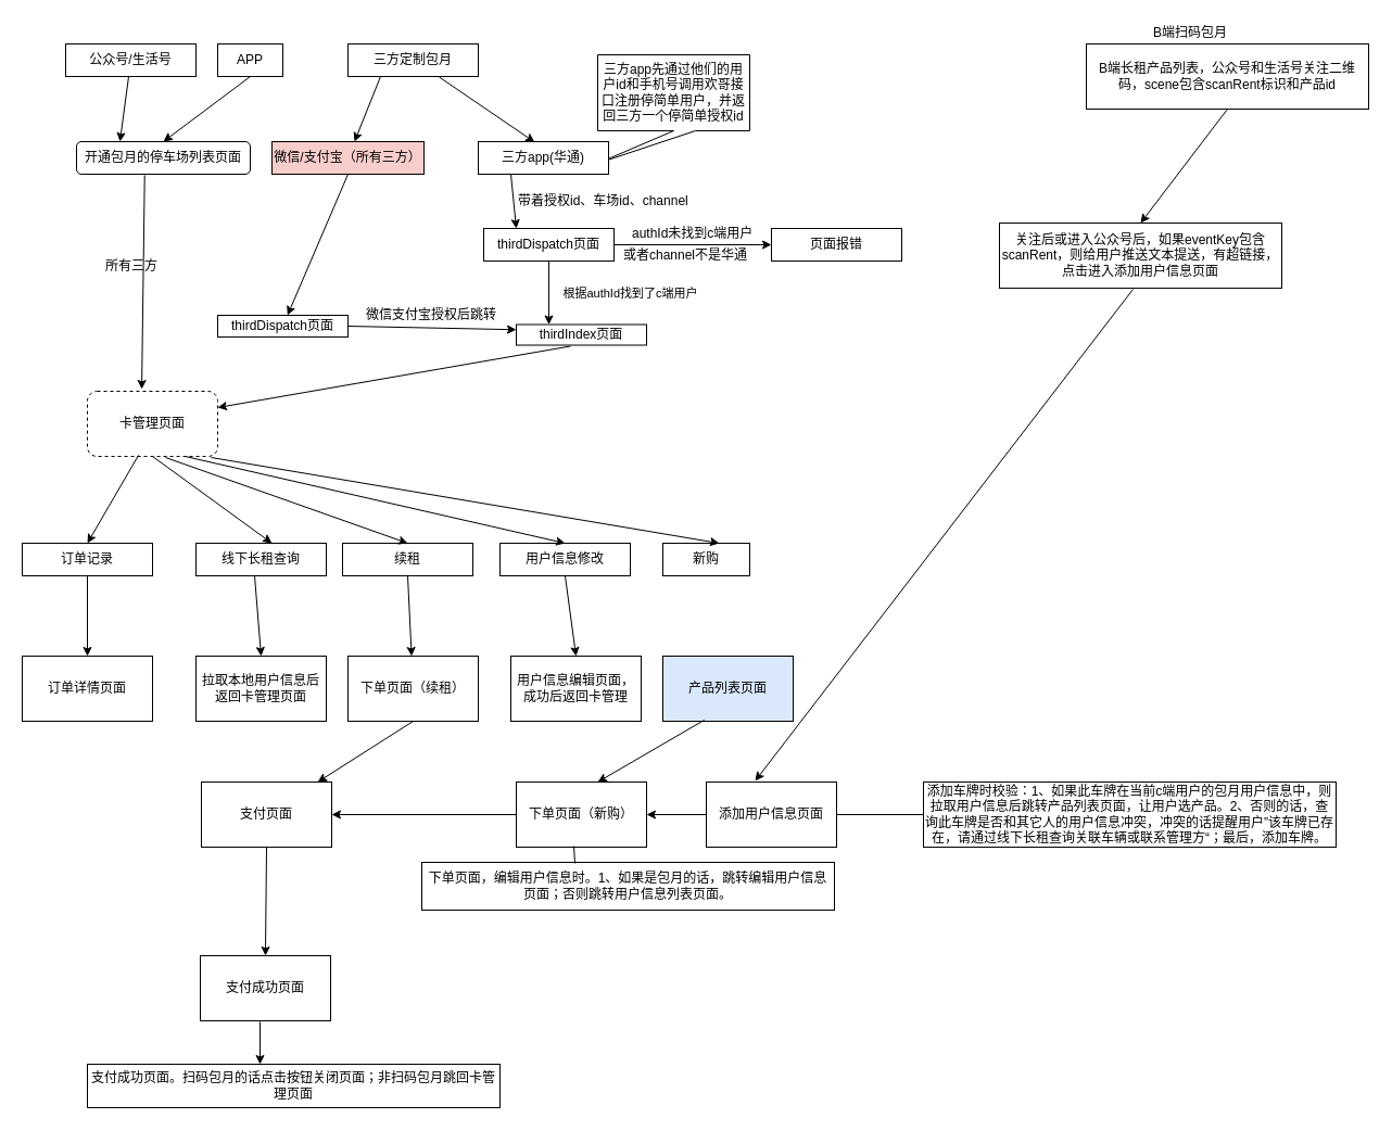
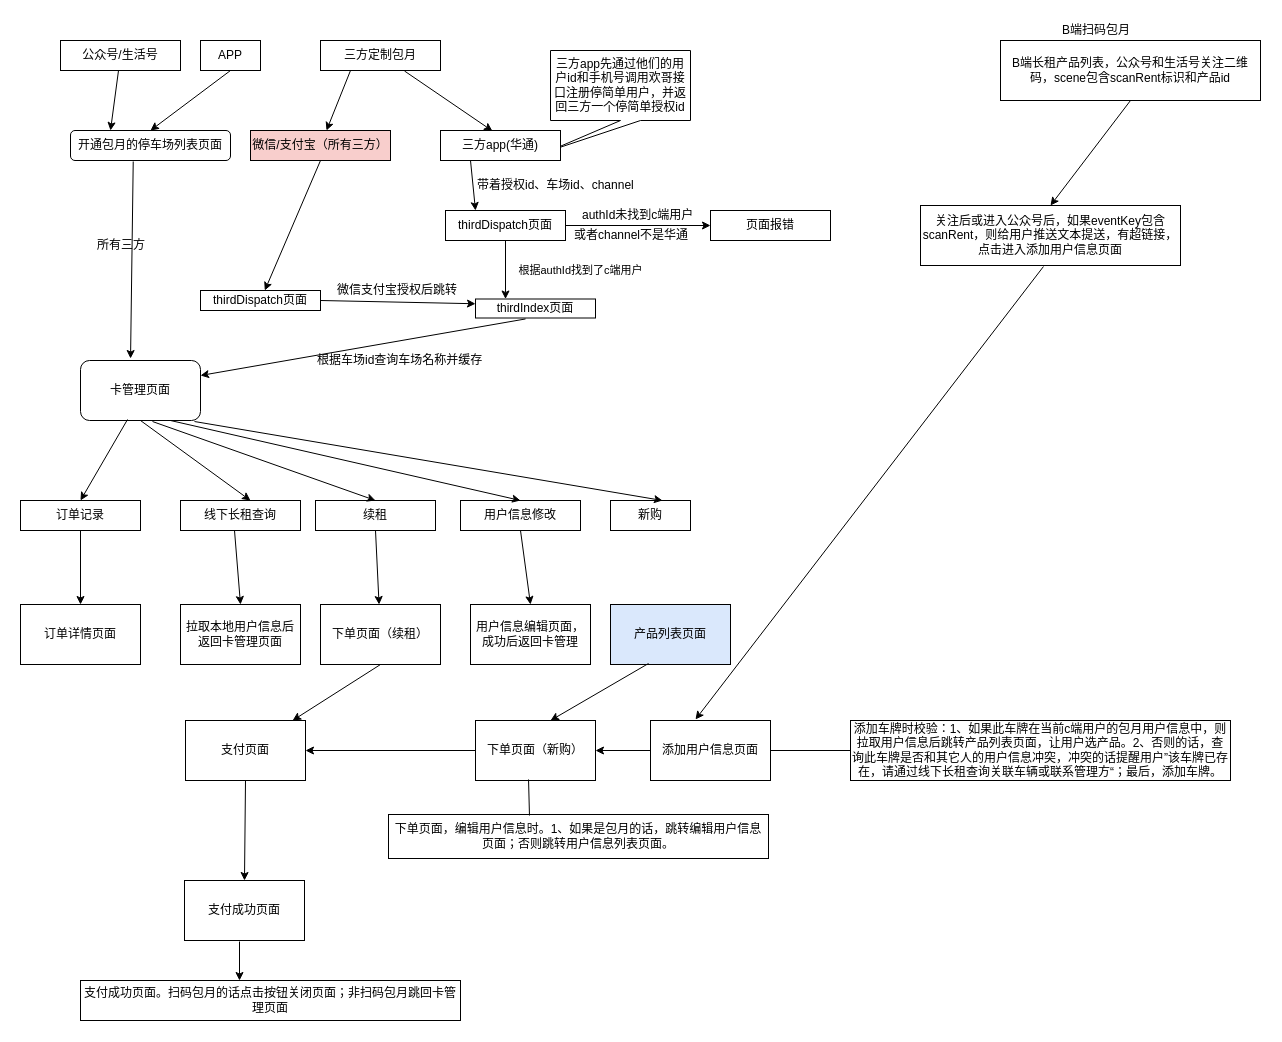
  <mxCell id="0" />
  <mxCell id="1" parent="0" />
  <mxCell id="2" value="公众号/生活号" style="rounded=0;whiteSpace=wrap;html=1;" parent="1" vertex="1"><mxGeometry x="60" y="40" width="120" height="30" as="geometry" /></mxCell>
  <mxCell id="3" value="APP" style="rounded=0;whiteSpace=wrap;html=1;" parent="1" vertex="1"><mxGeometry x="200" y="40" width="60" height="30" as="geometry" /></mxCell>
  <mxCell id="4" value="三方定制包月" style="rounded=0;whiteSpace=wrap;html=1;" parent="1" vertex="1"><mxGeometry x="320" y="40" width="120" height="30" as="geometry" /></mxCell>
  <mxCell id="5" value="开通包月的停车场列表页面" style="rounded=1;whiteSpace=wrap;html=1;" parent="1" vertex="1"><mxGeometry x="70" y="130" width="160" height="30" as="geometry" /></mxCell>
  <mxCell id="6" value="" style="endArrow=classic;html=1;entryX=0.25;entryY=0;entryDx=0;entryDy=0;" parent="1" source="2" target="5" edge="1"><mxGeometry width="50" height="50" relative="1" as="geometry"><mxPoint x="10" y="350" as="sourcePoint" /><mxPoint x="60" y="300" as="targetPoint" /></mxGeometry></mxCell>
  <mxCell id="7" value="" style="endArrow=classic;html=1;exitX=0.5;exitY=1;exitDx=0;exitDy=0;entryX=0.5;entryY=0;entryDx=0;entryDy=0;" parent="1" source="3" target="5" edge="1"><mxGeometry width="50" height="50" relative="1" as="geometry"><mxPoint x="380" y="230" as="sourcePoint" /><mxPoint x="430" y="180" as="targetPoint" /></mxGeometry></mxCell>
- <mxCell id="8" value="卡管理页面" style="rounded=1;whiteSpace=wrap;html=1;dashed=1;" parent="1" vertex="1"><mxGeometry x="80" y="360" width="120" height="60" as="geometry" /></mxCell>
+ <mxCell id="8" value="卡管理页面" style="rounded=1;whiteSpace=wrap;html=1;" parent="1" vertex="1"><mxGeometry x="80" y="360" width="120" height="60" as="geometry" /></mxCell>
  <mxCell id="9" value="" style="endArrow=classic;html=1;exitX=0.392;exitY=1.033;exitDx=0;exitDy=0;exitPerimeter=0;entryX=0.417;entryY=-0.033;entryDx=0;entryDy=0;entryPerimeter=0;" parent="1" source="5" target="8" edge="1"><mxGeometry width="50" height="50" relative="1" as="geometry"><mxPoint x="130" y="370" as="sourcePoint" /><mxPoint x="180" y="320" as="targetPoint" /></mxGeometry></mxCell>
  <mxCell id="10" value="所有三方" style="text;html=1;resizable=0;points=[];autosize=1;align=left;verticalAlign=top;spacingTop=-4;" parent="1" vertex="1"><mxGeometry x="95" y="235" width="90" height="20" as="geometry" /></mxCell>
  <mxCell id="11" value="三方app先通过他们的用户id和手机号调用欢哥接口注册停简单用户，并返回三方一个停简单授权id" style="shape=callout;whiteSpace=wrap;html=1;perimeter=calloutPerimeter;position2=0;" parent="1" vertex="1"><mxGeometry x="550" y="50" width="140" height="100" as="geometry" /></mxCell>
  <mxCell id="12" value="thirdDispatch页面" style="rounded=0;whiteSpace=wrap;html=1;" parent="1" vertex="1"><mxGeometry x="445" y="210" width="120" height="30" as="geometry" /></mxCell>
  <mxCell id="13" value="带着授权id、车场id、channel" style="text;html=1;resizable=0;points=[];autosize=1;align=left;verticalAlign=top;spacingTop=-4;" parent="1" vertex="1"><mxGeometry x="475" y="175" width="170" height="20" as="geometry" /></mxCell>
  <mxCell id="14" value="thirdIndex页面" style="rounded=0;whiteSpace=wrap;html=1;" parent="1" vertex="1"><mxGeometry x="475" y="298.5" width="120" height="19" as="geometry" /></mxCell>
  <mxCell id="15" value="页面报错" style="rounded=0;whiteSpace=wrap;html=1;" parent="1" vertex="1"><mxGeometry x="710" y="210" width="120" height="30" as="geometry" /></mxCell>
  <mxCell id="16" value="" style="endArrow=classic;html=1;exitX=1;exitY=0.5;exitDx=0;exitDy=0;" parent="1" source="12" target="15" edge="1"><mxGeometry width="50" height="50" relative="1" as="geometry"><mxPoint x="10" y="490" as="sourcePoint" /><mxPoint x="60" y="440" as="targetPoint" /></mxGeometry></mxCell>
  <mxCell id="17" value="authId未找到c端用户" style="text;html=1;resizable=0;points=[];autosize=1;align=left;verticalAlign=top;spacingTop=-4;" parent="1" vertex="1"><mxGeometry x="580" y="205" width="130" height="20" as="geometry" /></mxCell>
  <mxCell id="18" value="根据authId找到了c端用户" style="endArrow=classic;html=1;exitX=0.5;exitY=1;exitDx=0;exitDy=0;entryX=0.25;entryY=0;entryDx=0;entryDy=0;" parent="1" source="12" target="14" edge="1"><mxGeometry x="0.017" y="75" width="50" height="50" relative="1" as="geometry"><mxPoint x="10" y="490" as="sourcePoint" /><mxPoint x="60" y="440" as="targetPoint" /><mxPoint as="offset" /></mxGeometry></mxCell>
  <mxCell id="19" value="微信/支付宝（所有三方）" style="rounded=0;whiteSpace=wrap;html=1;fillColor=#f8cecc;" parent="1" vertex="1"><mxGeometry x="250" y="130" width="140" height="30" as="geometry" /></mxCell>
  <mxCell id="20" value="三方app(华通)" style="rounded=0;whiteSpace=wrap;html=1;" parent="1" vertex="1"><mxGeometry x="440" y="130" width="120" height="30" as="geometry" /></mxCell>
  <mxCell id="21" value="" style="endArrow=classic;html=1;exitX=0.25;exitY=1;exitDx=0;exitDy=0;" parent="1" source="4" target="19" edge="1"><mxGeometry width="50" height="50" relative="1" as="geometry"><mxPoint x="-30" y="610" as="sourcePoint" /><mxPoint x="20" y="560" as="targetPoint" /></mxGeometry></mxCell>
  <mxCell id="22" value="" style="endArrow=classic;html=1;exitX=0.7;exitY=1.017;exitDx=0;exitDy=0;exitPerimeter=0;entryX=0.433;entryY=0.017;entryDx=0;entryDy=0;entryPerimeter=0;" parent="1" source="4" target="20" edge="1"><mxGeometry width="50" height="50" relative="1" as="geometry"><mxPoint x="-30" y="610" as="sourcePoint" /><mxPoint x="20" y="560" as="targetPoint" /></mxGeometry></mxCell>
  <mxCell id="23" value="" style="endArrow=classic;html=1;exitX=0.25;exitY=1;exitDx=0;exitDy=0;entryX=0.25;entryY=0;entryDx=0;entryDy=0;" parent="1" source="20" target="12" edge="1"><mxGeometry width="50" height="50" relative="1" as="geometry"><mxPoint x="-30" y="610" as="sourcePoint" /><mxPoint x="20" y="560" as="targetPoint" /></mxGeometry></mxCell>
  <mxCell id="24" value="或者channel不是华通" style="text;html=1;resizable=0;points=[];autosize=1;align=left;verticalAlign=top;spacingTop=-4;" parent="1" vertex="1"><mxGeometry x="572" y="225" width="130" height="20" as="geometry" /></mxCell>
+ <mxCell id="25" value="根据车场id查询车场名称并缓存" style="text;html=1;resizable=0;points=[];autosize=1;align=left;verticalAlign=top;spacingTop=-4;" parent="1" vertex="1"><mxGeometry x="315" y="350" width="180" height="20" as="geometry" /></mxCell>
  <mxCell id="26" value="" style="endArrow=classic;html=1;entryX=1;entryY=0.25;entryDx=0;entryDy=0;exitX=0.417;exitY=1.05;exitDx=0;exitDy=0;exitPerimeter=0;" parent="1" source="14" target="8" edge="1"><mxGeometry width="50" height="50" relative="1" as="geometry"><mxPoint x="440" y="420" as="sourcePoint" /><mxPoint x="20" y="470" as="targetPoint" /></mxGeometry></mxCell>
  <mxCell id="27" value="&lt;span&gt;thirdDispatch页面&lt;/span&gt;" style="rounded=0;whiteSpace=wrap;html=1;" parent="1" vertex="1"><mxGeometry x="200" y="290" width="120" height="20" as="geometry" /></mxCell>
  <mxCell id="28" value="" style="endArrow=classic;html=1;exitX=0.5;exitY=1;exitDx=0;exitDy=0;" parent="1" source="19" target="27" edge="1"><mxGeometry width="50" height="50" relative="1" as="geometry"><mxPoint x="-30" y="520" as="sourcePoint" /><mxPoint x="20" y="470" as="targetPoint" /></mxGeometry></mxCell>
  <mxCell id="29" value="" style="endArrow=classic;html=1;exitX=1;exitY=0.5;exitDx=0;exitDy=0;entryX=0;entryY=0.25;entryDx=0;entryDy=0;" parent="1" source="27" target="14" edge="1"><mxGeometry width="50" height="50" relative="1" as="geometry"><mxPoint x="-30" y="520" as="sourcePoint" /><mxPoint x="20" y="470" as="targetPoint" /></mxGeometry></mxCell>
  <mxCell id="30" value="微信支付宝授权后跳转" style="text;html=1;resizable=0;points=[];autosize=1;align=left;verticalAlign=top;spacingTop=-4;" parent="1" vertex="1"><mxGeometry x="335" y="280" width="140" height="20" as="geometry" /></mxCell>
  <mxCell id="31" value="订单记录" style="rounded=0;whiteSpace=wrap;html=1;" parent="1" vertex="1"><mxGeometry x="20" y="500" width="120" height="30" as="geometry" /></mxCell>
  <mxCell id="32" value="线下长租查询" style="rounded=0;whiteSpace=wrap;html=1;" parent="1" vertex="1"><mxGeometry x="180" y="500" width="120" height="30" as="geometry" /></mxCell>
  <mxCell id="33" value="续租" style="rounded=0;whiteSpace=wrap;html=1;" parent="1" vertex="1"><mxGeometry x="315" y="500" width="120" height="30" as="geometry" /></mxCell>
  <mxCell id="34" value="用户信息修改" style="rounded=0;whiteSpace=wrap;html=1;" parent="1" vertex="1"><mxGeometry x="460" y="500" width="120" height="30" as="geometry" /></mxCell>
  <mxCell id="35" value="新购" style="rounded=0;whiteSpace=wrap;html=1;" parent="1" vertex="1"><mxGeometry x="610" y="500" width="80" height="30" as="geometry" /></mxCell>
  <mxCell id="36" value="" style="endArrow=classic;html=1;exitX=0.392;exitY=0.983;exitDx=0;exitDy=0;exitPerimeter=0;entryX=0.5;entryY=0;entryDx=0;entryDy=0;" parent="1" source="8" target="31" edge="1"><mxGeometry width="50" height="50" relative="1" as="geometry"><mxPoint x="-30" y="780" as="sourcePoint" /><mxPoint x="20" y="730" as="targetPoint" /></mxGeometry></mxCell>
  <mxCell id="37" value="" style="endArrow=classic;html=1;exitX=0.5;exitY=1;exitDx=0;exitDy=0;entryX=0.583;entryY=0;entryDx=0;entryDy=0;entryPerimeter=0;" parent="1" source="8" edge="1" target="32"><mxGeometry width="50" height="50" relative="1" as="geometry"><mxPoint x="-30" y="780" as="sourcePoint" /><mxPoint x="210" y="650" as="targetPoint" /></mxGeometry></mxCell>
  <mxCell id="38" value="" style="endArrow=classic;html=1;exitX=0.6;exitY=1.017;exitDx=0;exitDy=0;exitPerimeter=0;entryX=0.5;entryY=0;entryDx=0;entryDy=0;" parent="1" source="8" target="33" edge="1"><mxGeometry width="50" height="50" relative="1" as="geometry"><mxPoint x="-30" y="780" as="sourcePoint" /><mxPoint x="20" y="730" as="targetPoint" /></mxGeometry></mxCell>
  <mxCell id="39" value="" style="endArrow=classic;html=1;exitX=0.75;exitY=1;exitDx=0;exitDy=0;entryX=0.5;entryY=0;entryDx=0;entryDy=0;" parent="1" source="8" target="34" edge="1"><mxGeometry width="50" height="50" relative="1" as="geometry"><mxPoint x="-30" y="780" as="sourcePoint" /><mxPoint x="20" y="730" as="targetPoint" /></mxGeometry></mxCell>
  <mxCell id="40" value="" style="endArrow=classic;html=1;exitX=0.95;exitY=1.017;exitDx=0;exitDy=0;exitPerimeter=0;entryX=0.65;entryY=0;entryDx=0;entryDy=0;entryPerimeter=0;" parent="1" source="8" target="35" edge="1"><mxGeometry width="50" height="50" relative="1" as="geometry"><mxPoint x="-30" y="780" as="sourcePoint" /><mxPoint x="20" y="730" as="targetPoint" /></mxGeometry></mxCell>
  <mxCell id="41" value="订单详情页面" style="rounded=0;whiteSpace=wrap;html=1;" parent="1" vertex="1"><mxGeometry x="20" y="604" width="120" height="60" as="geometry" /></mxCell>
  <mxCell id="42" value="拉取本地用户信息后返回卡管理页面" style="rounded=0;whiteSpace=wrap;html=1;" parent="1" vertex="1"><mxGeometry x="180" y="604" width="120" height="60" as="geometry" /></mxCell>
  <mxCell id="43" value="产品列表页面" style="rounded=0;whiteSpace=wrap;html=1;fillColor=#dae8fc;" parent="1" vertex="1"><mxGeometry x="610" y="604" width="120" height="60" as="geometry" /></mxCell>
  <mxCell id="44" value="下单页面（新购）" style="rounded=0;whiteSpace=wrap;html=1;" parent="1" vertex="1"><mxGeometry x="475" y="720" width="120" height="60" as="geometry" /></mxCell>
  <mxCell id="45" value="支付页面" style="rounded=0;whiteSpace=wrap;html=1;" parent="1" vertex="1"><mxGeometry x="185" y="720" width="120" height="60" as="geometry" /></mxCell>
  <mxCell id="46" value="下单页面（续租）" style="rounded=0;whiteSpace=wrap;html=1;" parent="1" vertex="1"><mxGeometry x="320" y="604" width="120" height="60" as="geometry" /></mxCell>
  <mxCell id="47" value="用户信息编辑页面，成功后返回卡管理" style="rounded=0;whiteSpace=wrap;html=1;" parent="1" vertex="1"><mxGeometry x="470" y="604" width="120" height="60" as="geometry" /></mxCell>
  <mxCell id="48" value="" style="endArrow=classic;html=1;exitX=0.5;exitY=1;exitDx=0;exitDy=0;" parent="1" source="46" target="45" edge="1"><mxGeometry width="50" height="50" relative="1" as="geometry"><mxPoint x="-30" y="1160" as="sourcePoint" /><mxPoint x="20" y="1110" as="targetPoint" /></mxGeometry></mxCell>
  <mxCell id="49" value="" style="endArrow=classic;html=1;entryX=1;entryY=0.5;entryDx=0;entryDy=0;" parent="1" source="44" target="45" edge="1"><mxGeometry width="50" height="50" relative="1" as="geometry"><mxPoint x="-30" y="1160" as="sourcePoint" /><mxPoint x="20" y="1110" as="targetPoint" /></mxGeometry></mxCell>
  <mxCell id="50" value="支付成功页面" style="rounded=0;whiteSpace=wrap;html=1;" parent="1" vertex="1"><mxGeometry x="184" y="880" width="120" height="60" as="geometry" /></mxCell>
  <mxCell id="51" value="" style="endArrow=classic;html=1;exitX=0.5;exitY=1;exitDx=0;exitDy=0;" parent="1" source="31" edge="1" target="41"><mxGeometry width="50" height="50" relative="1" as="geometry"><mxPoint x="-30" y="1240" as="sourcePoint" /><mxPoint x="30" y="780" as="targetPoint" /></mxGeometry></mxCell>
  <mxCell id="52" value="" style="endArrow=classic;html=1;exitX=0.45;exitY=1;exitDx=0;exitDy=0;exitPerimeter=0;entryX=0.5;entryY=0;entryDx=0;entryDy=0;" parent="1" source="32" target="42" edge="1"><mxGeometry width="50" height="50" relative="1" as="geometry"><mxPoint x="-30" y="1240" as="sourcePoint" /><mxPoint x="20" y="1190" as="targetPoint" /></mxGeometry></mxCell>
  <mxCell id="53" value="" style="endArrow=classic;html=1;exitX=0.5;exitY=1;exitDx=0;exitDy=0;" parent="1" source="33" target="46" edge="1"><mxGeometry width="50" height="50" relative="1" as="geometry"><mxPoint x="-30" y="1240" as="sourcePoint" /><mxPoint x="20" y="1190" as="targetPoint" /></mxGeometry></mxCell>
  <mxCell id="54" value="" style="endArrow=classic;html=1;exitX=0.5;exitY=1;exitDx=0;exitDy=0;entryX=0.5;entryY=0;entryDx=0;entryDy=0;" parent="1" source="34" target="47" edge="1"><mxGeometry width="50" height="50" relative="1" as="geometry"><mxPoint x="-30" y="1240" as="sourcePoint" /><mxPoint x="20" y="1190" as="targetPoint" /></mxGeometry></mxCell>
  <mxCell id="55" value="" style="endArrow=classic;html=1;exitX=0.5;exitY=1;exitDx=0;exitDy=0;entryX=0.5;entryY=0;entryDx=0;entryDy=0;" parent="1" source="45" target="50" edge="1"><mxGeometry width="50" height="50" relative="1" as="geometry"><mxPoint x="-30" y="1240" as="sourcePoint" /><mxPoint x="20" y="1190" as="targetPoint" /></mxGeometry></mxCell>
  <mxCell id="56" value="&lt;span&gt;B端长租产品列表，公众号和生活号关注二维码，scene包含scanRent标识和产品id&lt;/span&gt;" style="rounded=0;whiteSpace=wrap;html=1;" vertex="1" parent="1"><mxGeometry x="1000" y="40" width="260" height="60" as="geometry" /></mxCell>
  <mxCell id="57" value="B端扫码包月" style="text;html=1;resizable=0;points=[];autosize=1;align=left;verticalAlign=top;spacingTop=-4;" vertex="1" parent="1"><mxGeometry x="1060" width="80" height="20" as="geometry" y="20" /></mxCell>
  <mxCell id="58" value="&lt;span&gt;关注后或进入公众号后，如果eventKey包含scanRent，则给用户推送文本提送，有超链接，点击进入添加用户信息页面&lt;/span&gt;" style="rounded=0;whiteSpace=wrap;html=1;" vertex="1" parent="1"><mxGeometry x="920" y="205" width="260" height="60" as="geometry" /></mxCell>
  <mxCell id="59" value="&lt;span&gt;添加车牌时校验：1、如果此车牌在当前c端用户的包月用户信息中，则拉取用户信息后跳转产品列表页面，让用户选产品。2、否则的话，查询此车牌是否和其它人的用户信息冲突，冲突的话提醒用户”&lt;/span&gt;&lt;span&gt;该车牌已存在，请通过线下长租查询关联车辆或联系管理方&lt;/span&gt;&lt;span&gt;“；最后，添加车牌。&lt;/span&gt;" style="rounded=0;whiteSpace=wrap;html=1;" vertex="1" parent="1"><mxGeometry x="850" y="720" width="380" height="60" as="geometry" /></mxCell>
- <mxCell id="60" value="&lt;span&gt;下单页面，编辑用户信息时。1、如果是包月的话，跳转编辑用户信息页面；否则跳转用户信息列表页面。&lt;/span&gt;" style="rounded=0;whiteSpace=wrap;html=1;" vertex="1" parent="1"><mxGeometry x="388" y="794" width="380" height="44" as="geometry" /></mxCell>
+ <mxCell id="60" value="&lt;span&gt;下单页面，编辑用户信息时。1、如果是包月的话，跳转编辑用户信息页面；否则跳转用户信息列表页面。&lt;/span&gt;" style="rounded=0;whiteSpace=wrap;html=1;" vertex="1" parent="1"><mxGeometry x="388" y="814" width="380" height="44" as="geometry" /></mxCell>
  <mxCell id="61" value="&lt;span&gt;支付成功页面。扫码包月的话点击按钮关闭页面；非扫码包月跳回卡管理页面&lt;/span&gt;" style="rounded=0;whiteSpace=wrap;html=1;" vertex="1" parent="1"><mxGeometry x="80" y="980" width="380" height="40" as="geometry" /></mxCell>
  <mxCell id="62" value="" style="endArrow=classic;html=1;exitX=0.473;exitY=1.017;exitDx=0;exitDy=0;exitPerimeter=0;entryX=0.375;entryY=-0.017;entryDx=0;entryDy=0;entryPerimeter=0;" edge="1" parent="1" source="58" target="64"><mxGeometry width="50" height="50" relative="1" as="geometry"><mxPoint x="830" y="470" as="sourcePoint" /><mxPoint x="880" y="420" as="targetPoint" /></mxGeometry></mxCell>
  <mxCell id="63" value="" style="endArrow=classic;html=1;entryX=0.5;entryY=0;entryDx=0;entryDy=0;exitX=0.5;exitY=1;exitDx=0;exitDy=0;" edge="1" parent="1" source="56" target="58"><mxGeometry width="50" height="50" relative="1" as="geometry"><mxPoint x="830" y="170" as="sourcePoint" /><mxPoint x="880" y="670" as="targetPoint" /><Array as="points" /></mxGeometry></mxCell>
  <mxCell id="64" value="添加用户信息页面" style="rounded=0;whiteSpace=wrap;html=1;" vertex="1" parent="1"><mxGeometry x="650" y="720" width="120" height="60" as="geometry" /></mxCell>
  <mxCell id="65" value="" style="endArrow=none;html=1;exitX=1;exitY=0.5;exitDx=0;exitDy=0;entryX=0;entryY=0.5;entryDx=0;entryDy=0;" edge="1" parent="1" source="64" target="59"><mxGeometry width="50" height="50" relative="1" as="geometry"><mxPoint x="880" y="990" as="sourcePoint" /><mxPoint x="930" y="940" as="targetPoint" /></mxGeometry></mxCell>
  <mxCell id="66" value="" style="endArrow=classic;html=1;exitX=0;exitY=0.5;exitDx=0;exitDy=0;entryX=1;entryY=0.5;entryDx=0;entryDy=0;" edge="1" parent="1" source="64" target="44"><mxGeometry width="50" height="50" relative="1" as="geometry"><mxPoint x="680" y="970" as="sourcePoint" /><mxPoint x="730" y="920" as="targetPoint" /></mxGeometry></mxCell>
  <mxCell id="67" value="" style="endArrow=none;html=1;entryX=0.371;entryY=0.023;entryDx=0;entryDy=0;entryPerimeter=0;exitX=0.442;exitY=0.983;exitDx=0;exitDy=0;exitPerimeter=0;" edge="1" parent="1" source="44" target="60"><mxGeometry width="50" height="50" relative="1" as="geometry"><mxPoint x="660" y="790" as="sourcePoint" /><mxPoint x="660" y="830" as="targetPoint" /></mxGeometry></mxCell>
  <mxCell id="68" value="" style="endArrow=classic;html=1;exitX=0.317;exitY=0.983;exitDx=0;exitDy=0;exitPerimeter=0;entryX=0.625;entryY=0;entryDx=0;entryDy=0;entryPerimeter=0;" edge="1" parent="1" source="43" target="44"><mxGeometry width="50" height="50" relative="1" as="geometry"><mxPoint x="630" y="730" as="sourcePoint" /><mxPoint x="680" y="680" as="targetPoint" /></mxGeometry></mxCell>
  <mxCell id="69" value="" style="endArrow=classic;html=1;exitX=0.383;exitY=1.017;exitDx=0;exitDy=0;exitPerimeter=0;entryX=0.395;entryY=0;entryDx=0;entryDy=0;entryPerimeter=0;" edge="1" parent="1"><mxGeometry width="50" height="50" relative="1" as="geometry"><mxPoint x="239" y="941" as="sourcePoint" /><mxPoint x="239" y="980" as="targetPoint" /></mxGeometry></mxCell>
